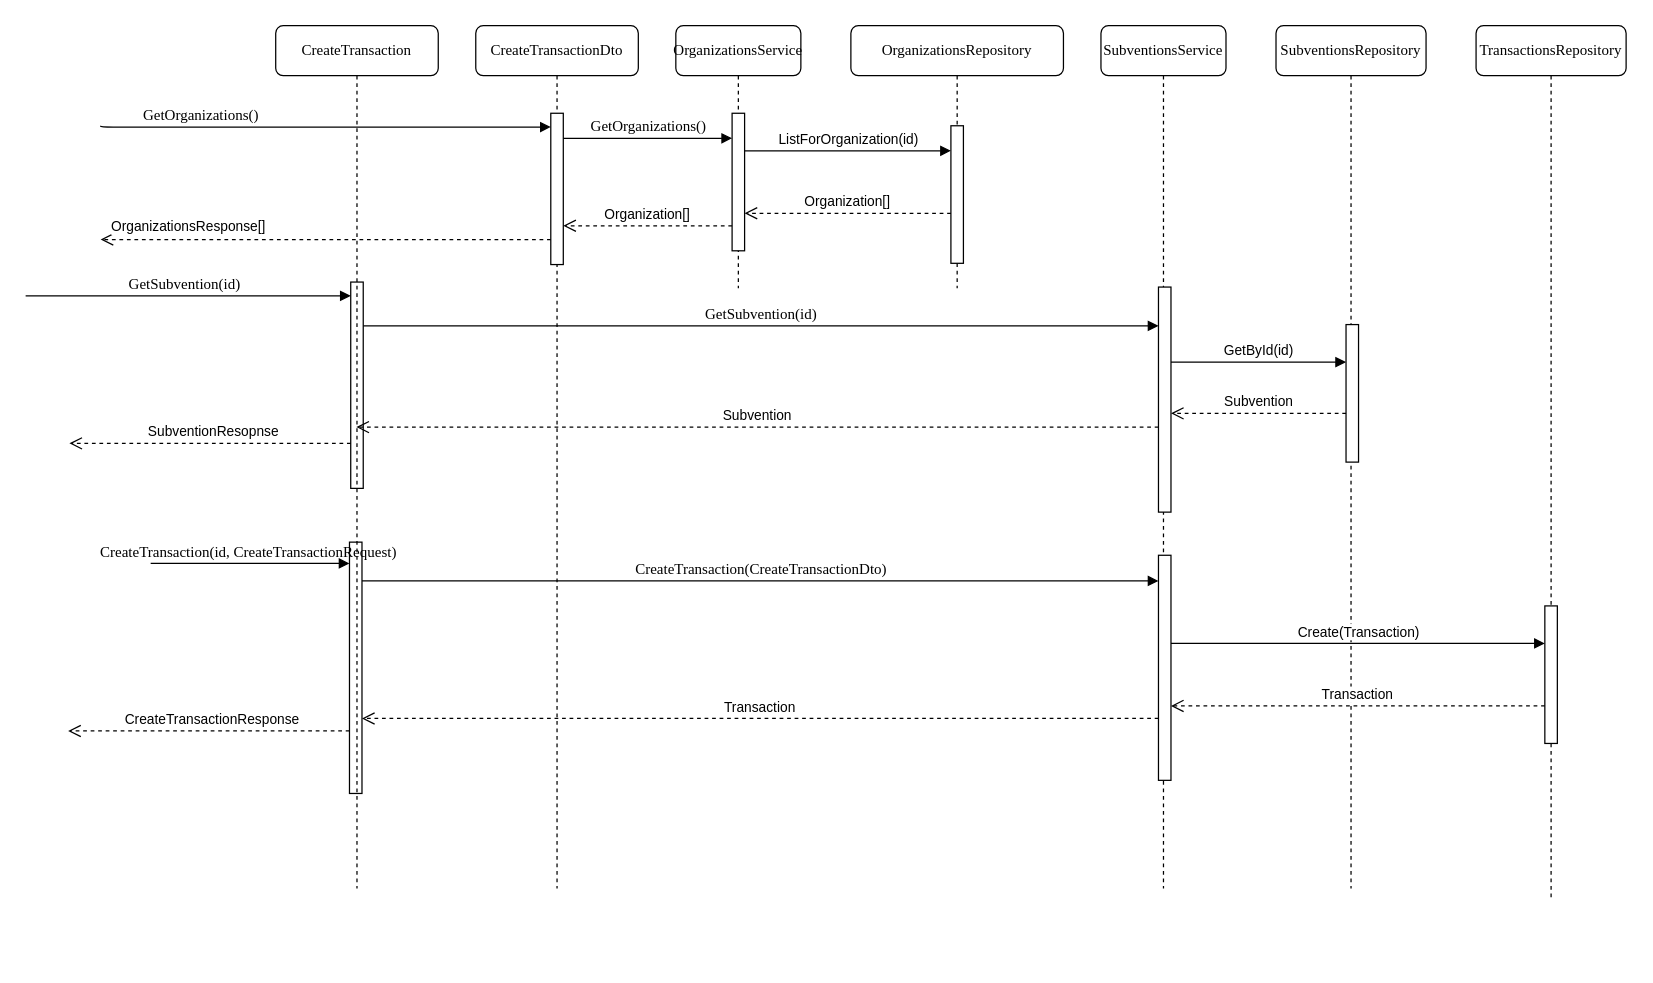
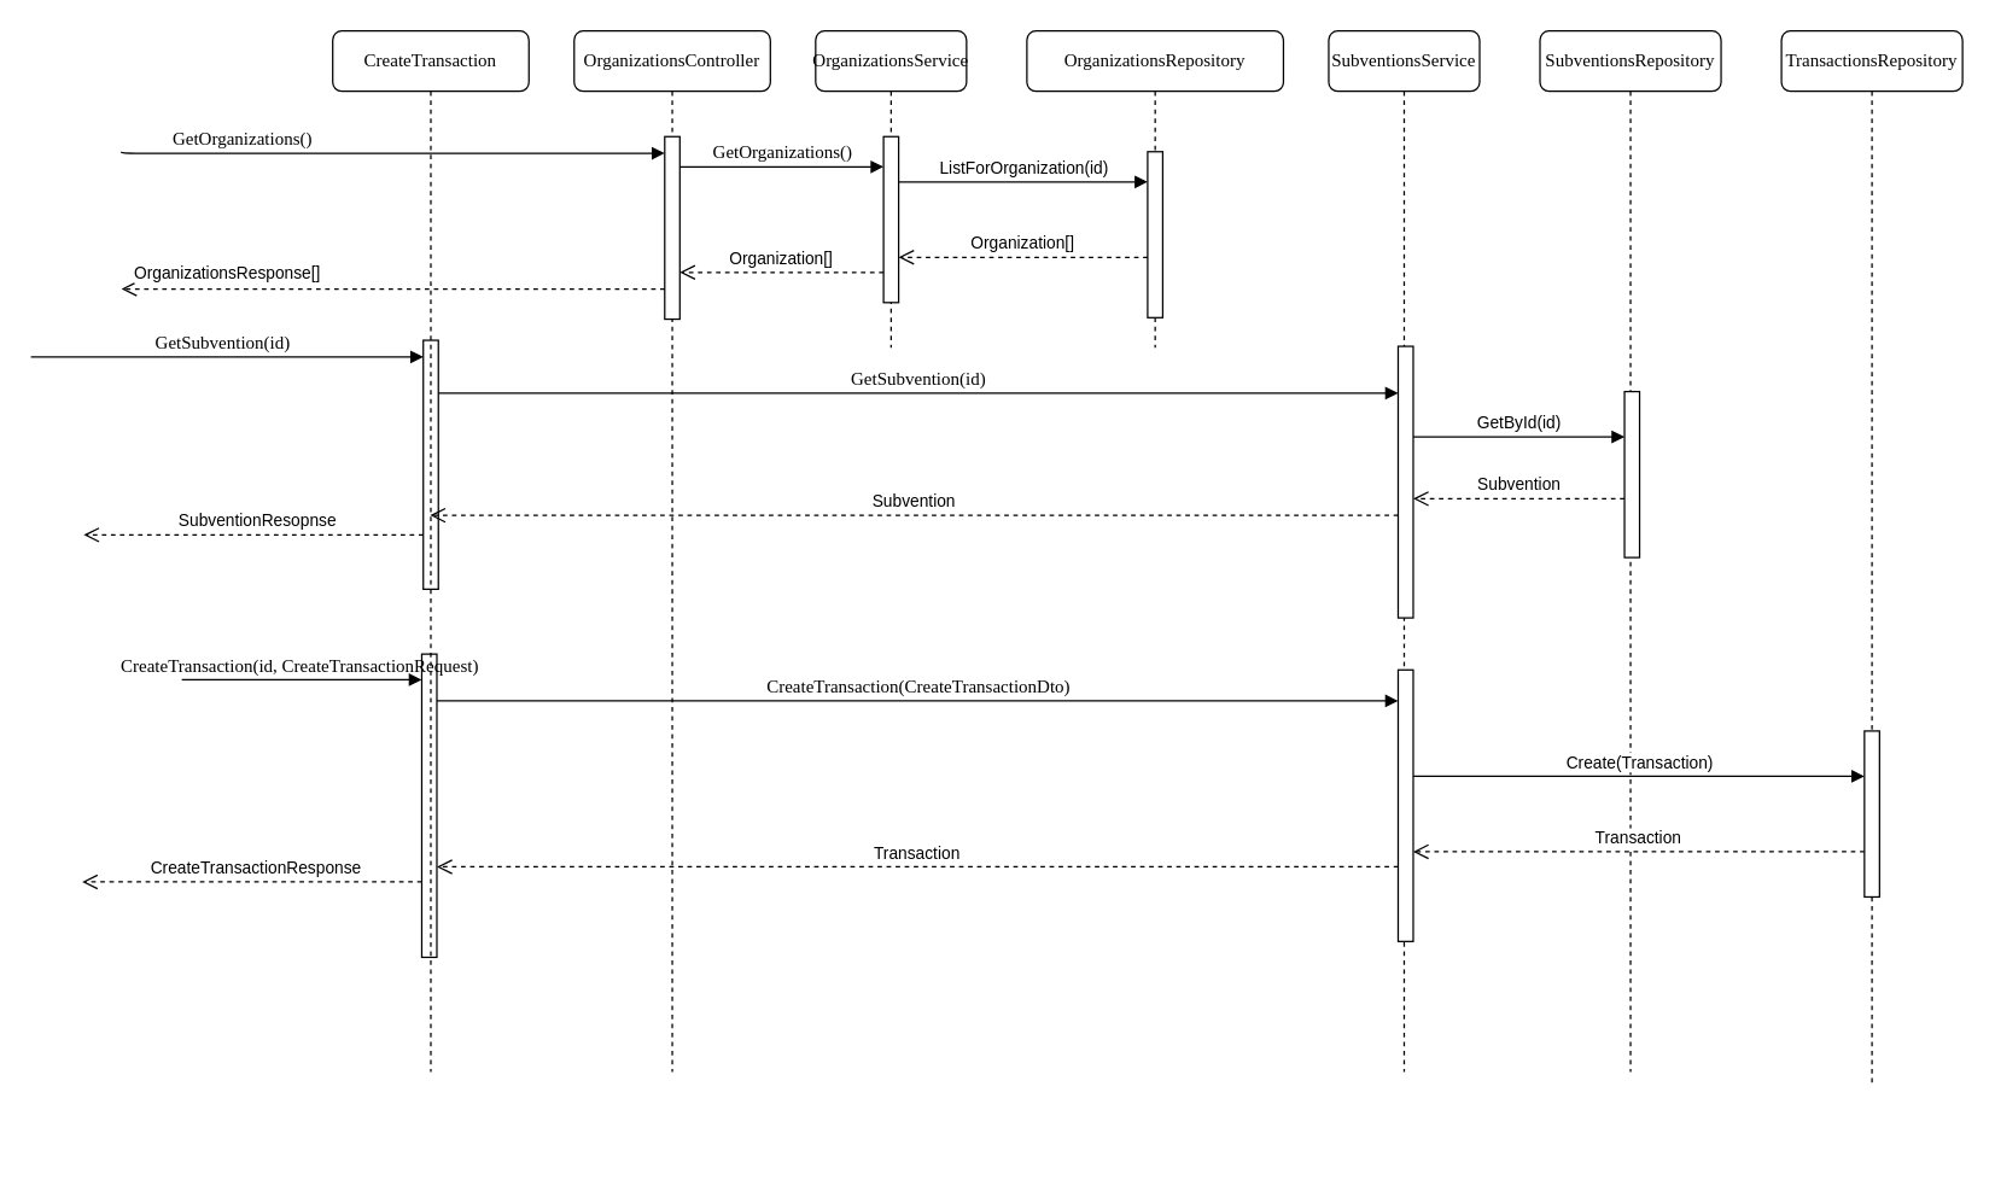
  <mxCell id="0" />
  <mxCell id="1" parent="0" />
- <mxCell id="2" value="&lt;div&gt;CreateTransactionDto&lt;/div&gt;" style="shape=umlLifeline;perimeter=lifelinePerimeter;whiteSpace=wrap;html=1;container=1;collapsible=0;recursiveResize=0;outlineConnect=0;rounded=1;shadow=0;comic=0;labelBackgroundColor=none;strokeWidth=1;fontFamily=Verdana;fontSize=12;align=center;" parent="1" vertex="1"><mxGeometry x="380" y="20" width="130" height="690" as="geometry" /></mxCell>
+ <mxCell id="2" value="&lt;div&gt;OrganizationsController&lt;/div&gt;" style="shape=umlLifeline;perimeter=lifelinePerimeter;whiteSpace=wrap;html=1;container=1;collapsible=0;recursiveResize=0;outlineConnect=0;rounded=1;shadow=0;comic=0;labelBackgroundColor=none;strokeWidth=1;fontFamily=Verdana;fontSize=12;align=center;" parent="1" vertex="1"><mxGeometry x="380" y="20" width="130" height="690" as="geometry" /></mxCell>
  <mxCell id="3" value="" style="html=1;points=[];perimeter=orthogonalPerimeter;rounded=0;shadow=0;comic=0;labelBackgroundColor=none;strokeWidth=1;fontFamily=Verdana;fontSize=12;align=center;" parent="2" vertex="1"><mxGeometry x="-101" y="413" width="10" height="201" as="geometry" /></mxCell>
  <mxCell id="4" value="" style="html=1;points=[];perimeter=orthogonalPerimeter;rounded=0;shadow=0;comic=0;labelBackgroundColor=none;strokeWidth=1;fontFamily=Verdana;fontSize=12;align=center;" parent="2" vertex="1"><mxGeometry x="60" y="70" width="10" height="121" as="geometry" /></mxCell>
  <mxCell id="5" value="GetOrganizations()" style="html=1;verticalAlign=bottom;endArrow=block;labelBackgroundColor=none;fontFamily=Verdana;fontSize=12;edgeStyle=elbowEdgeStyle;elbow=vertical;" parent="2" target="4" edge="1"><mxGeometry x="-0.551" relative="1" as="geometry"><mxPoint x="-300" y="80" as="sourcePoint" /><Array as="points"><mxPoint x="-80" y="81" /><mxPoint x="-140" y="241" /><mxPoint x="-20" y="401" /><mxPoint x="-20" y="231" /><mxPoint x="-20" y="241" /></Array><mxPoint as="offset" /></mxGeometry></mxCell>
  <mxCell id="6" value="OrganizationsResponse[]" style="html=1;verticalAlign=bottom;endArrow=open;dashed=1;endSize=8;rounded=0;" parent="2" edge="1"><mxGeometry x="0.611" y="-1" relative="1" as="geometry"><mxPoint x="60" y="171" as="sourcePoint" /><mxPoint x="-300" y="171" as="targetPoint" /><Array as="points"><mxPoint x="-20" y="171" /><mxPoint x="-80" y="171" /></Array><mxPoint as="offset" /></mxGeometry></mxCell>
  <mxCell id="7" value="SubventionsService" style="shape=umlLifeline;perimeter=lifelinePerimeter;whiteSpace=wrap;html=1;container=1;collapsible=0;recursiveResize=0;outlineConnect=0;rounded=1;shadow=0;comic=0;labelBackgroundColor=none;strokeWidth=1;fontFamily=Verdana;fontSize=12;align=center;" parent="1" vertex="1"><mxGeometry x="880" y="20" width="100" height="690" as="geometry" /></mxCell>
  <mxCell id="8" value="" style="html=1;points=[];perimeter=orthogonalPerimeter;rounded=0;shadow=0;comic=0;labelBackgroundColor=none;strokeWidth=1;fontFamily=Verdana;fontSize=12;align=center;" parent="7" vertex="1"><mxGeometry x="46" y="423.5" width="10" height="180" as="geometry" /></mxCell>
  <mxCell id="9" value="SubventionsRepository" style="shape=umlLifeline;perimeter=lifelinePerimeter;whiteSpace=wrap;html=1;container=1;collapsible=0;recursiveResize=0;outlineConnect=0;rounded=1;shadow=0;comic=0;labelBackgroundColor=none;strokeWidth=1;fontFamily=Verdana;fontSize=12;align=center;" parent="1" vertex="1"><mxGeometry x="1020" y="20" width="120" height="690" as="geometry" /></mxCell>
  <mxCell id="10" value="CreateTransaction(id, CreateTransactionRequest)" style="html=1;verticalAlign=bottom;endArrow=block;labelBackgroundColor=none;fontFamily=Verdana;fontSize=12;edgeStyle=elbowEdgeStyle;elbow=vertical;" parent="1" target="3" edge="1"><mxGeometry x="-0.023" relative="1" as="geometry"><mxPoint x="120" y="450" as="sourcePoint" /><Array as="points"><mxPoint x="220" y="450" /><mxPoint x="300" y="444" /><mxPoint x="240" y="604" /><mxPoint x="360" y="764" /><mxPoint x="360" y="594" /><mxPoint x="360" y="604" /></Array><mxPoint as="offset" /></mxGeometry></mxCell>
  <mxCell id="11" value="CreateTransaction(CreateTransactionDto)" style="html=1;verticalAlign=bottom;endArrow=block;labelBackgroundColor=none;fontFamily=Verdana;fontSize=12;edgeStyle=elbowEdgeStyle;elbow=vertical;" parent="1" source="3" edge="1"><mxGeometry relative="1" as="geometry"><mxPoint x="430" y="454" as="sourcePoint" /><Array as="points"><mxPoint x="530" y="464" /></Array><mxPoint x="926" y="464" as="targetPoint" /></mxGeometry></mxCell>
  <mxCell id="12" value="Transaction" style="html=1;verticalAlign=bottom;endArrow=open;dashed=1;endSize=8;rounded=0;" parent="1" target="3" edge="1"><mxGeometry relative="1" as="geometry"><mxPoint x="926" y="574" as="sourcePoint" /><mxPoint x="370" y="604" as="targetPoint" /><Array as="points"><mxPoint x="540" y="574" /></Array></mxGeometry></mxCell>
  <mxCell id="13" value="CreateTransactionResponse" style="html=1;verticalAlign=bottom;endArrow=open;dashed=1;endSize=8;rounded=0;" parent="1" source="3" edge="1"><mxGeometry x="-0.025" relative="1" as="geometry"><mxPoint x="289" y="604" as="sourcePoint" /><mxPoint x="54" y="584" as="targetPoint" /><Array as="points"><mxPoint x="199" y="584" /></Array><mxPoint as="offset" /></mxGeometry></mxCell>
  <mxCell id="14" value="&lt;div&gt;OrganizationsRepository&lt;/div&gt;" style="shape=umlLifeline;perimeter=lifelinePerimeter;whiteSpace=wrap;html=1;container=1;collapsible=0;recursiveResize=0;outlineConnect=0;rounded=1;shadow=0;comic=0;labelBackgroundColor=none;strokeWidth=1;fontFamily=Verdana;fontSize=12;align=center;" parent="1" vertex="1"><mxGeometry x="680" y="20" width="170" height="210" as="geometry" /></mxCell>
  <mxCell id="15" value="" style="html=1;points=[];perimeter=orthogonalPerimeter;" parent="14" vertex="1"><mxGeometry x="80" y="80" width="10" height="110" as="geometry" /></mxCell>
  <mxCell id="16" value="OrganizationsService" style="shape=umlLifeline;perimeter=lifelinePerimeter;whiteSpace=wrap;html=1;container=1;collapsible=0;recursiveResize=0;outlineConnect=0;rounded=1;shadow=0;comic=0;labelBackgroundColor=none;strokeWidth=1;fontFamily=Verdana;fontSize=12;align=center;" parent="1" vertex="1"><mxGeometry x="540" y="20" width="100" height="210" as="geometry" /></mxCell>
  <mxCell id="17" value="" style="html=1;points=[];perimeter=orthogonalPerimeter;rounded=0;shadow=0;comic=0;labelBackgroundColor=none;strokeWidth=1;fontFamily=Verdana;fontSize=12;align=center;" parent="16" vertex="1"><mxGeometry x="45" y="70" width="10" height="110" as="geometry" /></mxCell>
  <mxCell id="18" value="ListForOrganization(id)" style="html=1;verticalAlign=bottom;endArrow=block;rounded=0;" parent="16" target="15" edge="1"><mxGeometry relative="1" as="geometry"><mxPoint x="55" y="100" as="sourcePoint" /><Array as="points" /><mxPoint x="225" y="100" as="targetPoint" /></mxGeometry></mxCell>
  <mxCell id="19" value="Organization[]" style="html=1;verticalAlign=bottom;endArrow=open;dashed=1;endSize=8;rounded=0;" parent="16" source="15" edge="1"><mxGeometry relative="1" as="geometry"><mxPoint x="55" y="150" as="targetPoint" /><Array as="points"><mxPoint x="210" y="150" /></Array><mxPoint x="225" y="150" as="sourcePoint" /></mxGeometry></mxCell>
  <mxCell id="20" value="GetOrganizations()" style="html=1;verticalAlign=bottom;endArrow=block;labelBackgroundColor=none;fontFamily=Verdana;fontSize=12;edgeStyle=elbowEdgeStyle;elbow=vertical;" parent="1" source="4" target="17" edge="1"><mxGeometry relative="1" as="geometry"><mxPoint x="460" y="306" as="sourcePoint" /><Array as="points"><mxPoint x="530" y="110" /></Array><mxPoint x="935" y="306" as="targetPoint" /></mxGeometry></mxCell>
  <mxCell id="21" value="Organization[]" style="html=1;verticalAlign=bottom;endArrow=open;dashed=1;endSize=8;rounded=0;" parent="1" source="17" target="4" edge="1"><mxGeometry relative="1" as="geometry"><mxPoint x="605" y="180" as="targetPoint" /><Array as="points"><mxPoint x="540" y="180" /></Array><mxPoint x="770" y="180" as="sourcePoint" /></mxGeometry></mxCell>
  <mxCell id="22" value="" style="html=1;points=[];perimeter=orthogonalPerimeter;rounded=0;shadow=0;comic=0;labelBackgroundColor=none;strokeWidth=1;fontFamily=Verdana;fontSize=12;align=center;" parent="1" vertex="1"><mxGeometry x="926" y="229" width="10" height="180" as="geometry" /></mxCell>
  <mxCell id="23" value="" style="html=1;points=[];perimeter=orthogonalPerimeter;" parent="1" vertex="1"><mxGeometry x="1076" y="259" width="10" height="110" as="geometry" /></mxCell>
  <mxCell id="24" value="GetById(id)" style="html=1;verticalAlign=bottom;endArrow=block;rounded=0;" parent="1" source="22" target="23" edge="1"><mxGeometry relative="1" as="geometry"><mxPoint x="781" y="239" as="sourcePoint" /><Array as="points"><mxPoint x="1071" y="289" /></Array></mxGeometry></mxCell>
  <mxCell id="25" value="Subvention" style="html=1;verticalAlign=bottom;endArrow=open;dashed=1;endSize=8;rounded=0;" parent="1" edge="1"><mxGeometry relative="1" as="geometry"><mxPoint x="936" y="330" as="targetPoint" /><Array as="points"><mxPoint x="1070" y="330" /></Array><mxPoint x="1076" y="330" as="sourcePoint" /></mxGeometry></mxCell>
  <mxCell id="26" value="" style="html=1;points=[];perimeter=orthogonalPerimeter;rounded=0;shadow=0;comic=0;labelBackgroundColor=none;strokeWidth=1;fontFamily=Verdana;fontSize=12;align=center;" parent="1" vertex="1"><mxGeometry x="280" y="225" width="10" height="165" as="geometry" /></mxCell>
  <mxCell id="27" value="GetSubvention(id)" style="html=1;verticalAlign=bottom;endArrow=block;labelBackgroundColor=none;fontFamily=Verdana;fontSize=12;edgeStyle=elbowEdgeStyle;elbow=vertical;" parent="1" target="26" edge="1"><mxGeometry x="-0.023" relative="1" as="geometry"><mxPoint x="20" y="236" as="sourcePoint" /><Array as="points"><mxPoint x="140" y="236" /><mxPoint x="80" y="396" /><mxPoint x="200" y="556" /><mxPoint x="200" y="386" /><mxPoint x="200" y="396" /></Array><mxPoint as="offset" /></mxGeometry></mxCell>
  <mxCell id="28" value="&lt;div&gt;SubventionResopnse&lt;/div&gt;" style="html=1;verticalAlign=bottom;endArrow=open;dashed=1;endSize=8;rounded=0;" parent="1" edge="1"><mxGeometry x="-0.025" relative="1" as="geometry"><mxPoint x="280" y="354" as="sourcePoint" /><mxPoint x="55" y="354" as="targetPoint" /><Array as="points"><mxPoint x="200" y="354" /></Array><mxPoint as="offset" /></mxGeometry></mxCell>
  <mxCell id="29" value="GetSubvention(id)" style="html=1;verticalAlign=bottom;endArrow=block;labelBackgroundColor=none;fontFamily=Verdana;fontSize=12;edgeStyle=elbowEdgeStyle;elbow=vertical;" parent="1" source="26" target="22" edge="1"><mxGeometry relative="1" as="geometry"><mxPoint x="461" y="260" as="sourcePoint" /><Array as="points"><mxPoint x="541" y="260" /></Array><mxPoint x="936" y="260" as="targetPoint" /></mxGeometry></mxCell>
  <mxCell id="30" value="Subvention" style="html=1;verticalAlign=bottom;endArrow=open;dashed=1;endSize=8;rounded=0;" parent="1" edge="1" target="35"><mxGeometry relative="1" as="geometry"><mxPoint x="926" y="341" as="sourcePoint" /><mxPoint x="451" y="341" as="targetPoint" /><Array as="points"><mxPoint x="541" y="341" /></Array></mxGeometry></mxCell>
  <mxCell id="31" value="TransactionsRepository" style="shape=umlLifeline;perimeter=lifelinePerimeter;whiteSpace=wrap;html=1;container=1;collapsible=0;recursiveResize=0;outlineConnect=0;rounded=1;shadow=0;comic=0;labelBackgroundColor=none;strokeWidth=1;fontFamily=Verdana;fontSize=12;align=center;" parent="1" vertex="1"><mxGeometry x="1180" y="20" width="120" height="700" as="geometry" /></mxCell>
  <mxCell id="32" value="" style="html=1;points=[];perimeter=orthogonalPerimeter;" parent="31" vertex="1"><mxGeometry x="55" y="464" width="10" height="110" as="geometry" /></mxCell>
  <mxCell id="33" value="Create(Transaction)" style="html=1;verticalAlign=bottom;endArrow=block;rounded=0;" parent="1" target="32" edge="1"><mxGeometry relative="1" as="geometry"><mxPoint x="936" y="514" as="sourcePoint" /><Array as="points"><mxPoint x="1110" y="514" /></Array></mxGeometry></mxCell>
  <mxCell id="34" value="Transaction" style="html=1;verticalAlign=bottom;endArrow=open;dashed=1;endSize=8;rounded=0;" parent="1" source="32" edge="1"><mxGeometry relative="1" as="geometry"><mxPoint x="936" y="564" as="targetPoint" /><Array as="points"><mxPoint x="1140" y="564" /></Array><mxPoint as="offset" /></mxGeometry></mxCell>
  <mxCell id="35" value="CreateTransaction" style="shape=umlLifeline;perimeter=lifelinePerimeter;whiteSpace=wrap;html=1;container=1;collapsible=0;recursiveResize=0;outlineConnect=0;rounded=1;shadow=0;comic=0;labelBackgroundColor=none;strokeWidth=1;fontFamily=Verdana;fontSize=12;align=center;" vertex="1" parent="1"><mxGeometry x="220" y="20" width="130" height="690" as="geometry" /></mxCell>
